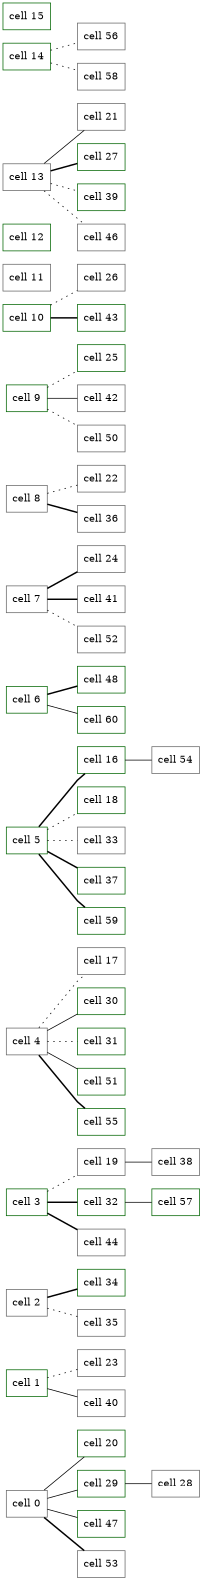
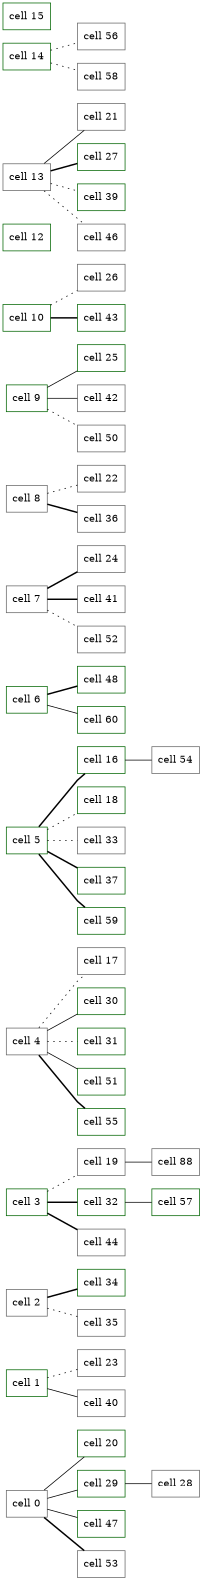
  graph {
    color=blue
    rankdir=LR
    splines=polyline
    node [color=gray40 shape=box]
    edge [style=dotted]
    "cell 20" [color=darkgreen]
    "cell 0"
    "cell 29" [color=darkgreen]
    "cell 47" [color=darkgreen]
    "cell 53"
    "cell 28"
    "cell 1" [color=darkgreen]
    "cell 23"
    "cell 40"
    "cell 34" [color=darkgreen]
    "cell 2"
    "cell 35"
    "cell 3" [color=darkgreen]
    "cell 19"
    "cell 32" [color=darkgreen]
    "cell 44"
-   "cell 38"
+   "cell 38" [label="cell 88"]
    "cell 57" [color=darkgreen]
    "cell 4"
    "cell 17"
    "cell 30" [color=darkgreen]
    "cell 31" [color=darkgreen]
    "cell 51" [color=darkgreen]
    "cell 55" [color=darkgreen]
    "cell 5" [color=darkgreen]
    "cell 16" [color=darkgreen]
    "cell 18" [color=darkgreen]
    "cell 33"
    "cell 37" [color=darkgreen]
    "cell 59" [color=darkgreen]
    "cell 54"
    "cell 6" [color=darkgreen]
    "cell 48" [color=darkgreen]
    "cell 60" [color=darkgreen]
    "cell 7"
    "cell 24"
    "cell 41"
    "cell 52"
    "cell 8"
    "cell 22"
    "cell 36"
    "cell 9" [color=darkgreen]
    "cell 25" [color=darkgreen]
    "cell 42"
    "cell 50"
    "cell 10" [color=darkgreen]
    "cell 26"
    "cell 43" [color=darkgreen]
-   "cell 11"
    "cell 12" [color=darkgreen]
    "cell 13"
    "cell 21"
    "cell 27" [color=darkgreen]
    "cell 39" [color=darkgreen]
    "cell 46"
    "cell 14" [color=darkgreen]
    "cell 56"
    "cell 58"
    "cell 15" [color=darkgreen]
    "cell 0" -- "cell 20" [style=solid]
    "cell 0" -- "cell 29" [style=solid]
    "cell 0" -- "cell 47" [style=solid]
    "cell 0" -- "cell 53" [style=bold]
    "cell 29" -- "cell 28" [style=solid]
    "cell 1" -- "cell 23"
    "cell 1" -- "cell 40" [style=solid]
    "cell 2" -- "cell 34" [style=bold]
    "cell 2" -- "cell 35"
    "cell 3" -- "cell 19"
    "cell 3" -- "cell 32" [style=bold]
    "cell 3" -- "cell 44" [style=bold]
    "cell 19" -- "cell 38" [style=solid]
    "cell 32" -- "cell 57" [style=solid]
    "cell 4" -- "cell 17"
    "cell 4" -- "cell 30" [style=solid]
    "cell 4" -- "cell 31"
    "cell 4" -- "cell 51" [style=solid]
    "cell 4" -- "cell 55" [style=bold]
    "cell 5" -- "cell 16" [style=bold]
    "cell 5" -- "cell 18"
    "cell 5" -- "cell 33"
    "cell 5" -- "cell 37" [style=bold]
    "cell 5" -- "cell 59" [style=bold]
    "cell 16" -- "cell 54" [style=solid]
    "cell 6" -- "cell 48" [style=bold]
    "cell 6" -- "cell 60" [style=solid]
    "cell 7" -- "cell 24" [style=bold]
    "cell 7" -- "cell 41" [style=bold]
    "cell 7" -- "cell 52"
    "cell 8" -- "cell 22"
    "cell 8" -- "cell 36" [style=bold]
-   "cell 9" -- "cell 25"
+   "cell 9" -- "cell 25" [style=solid]
    "cell 9" -- "cell 42" [style=solid]
    "cell 9" -- "cell 50"
    "cell 10" -- "cell 26"
    "cell 10" -- "cell 43" [style=bold]
    "cell 13" -- "cell 21" [style=solid]
    "cell 13" -- "cell 27" [style=bold]
    "cell 13" -- "cell 39"
    "cell 13" -- "cell 46"
    "cell 14" -- "cell 56"
    "cell 14" -- "cell 58"
  }
